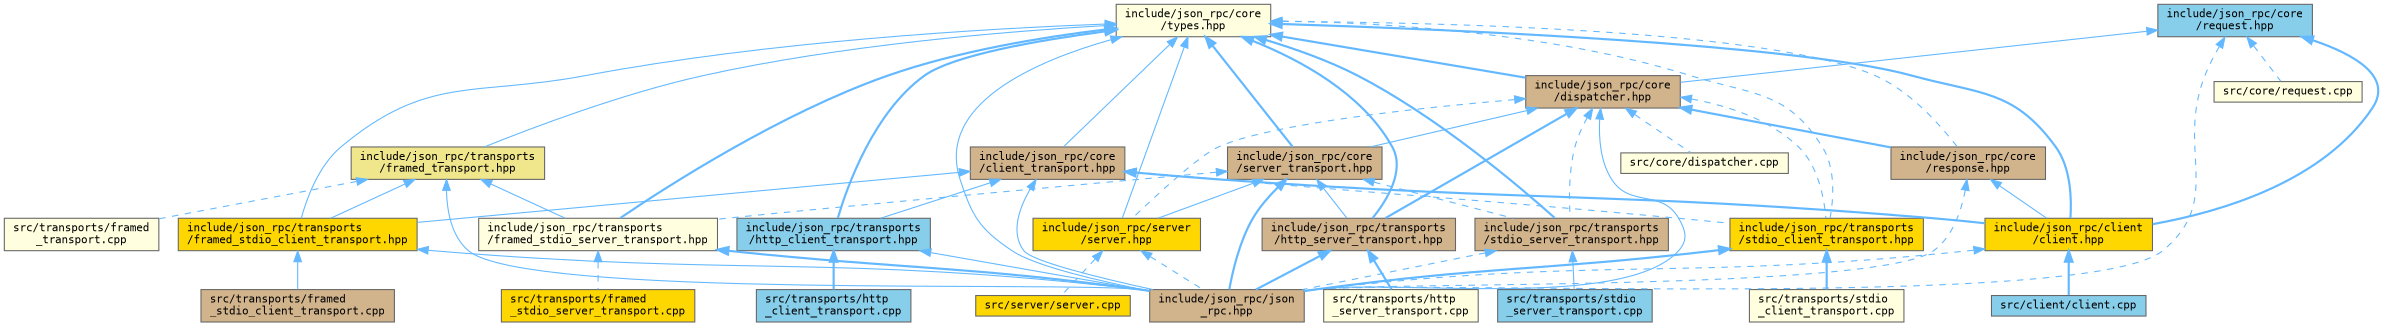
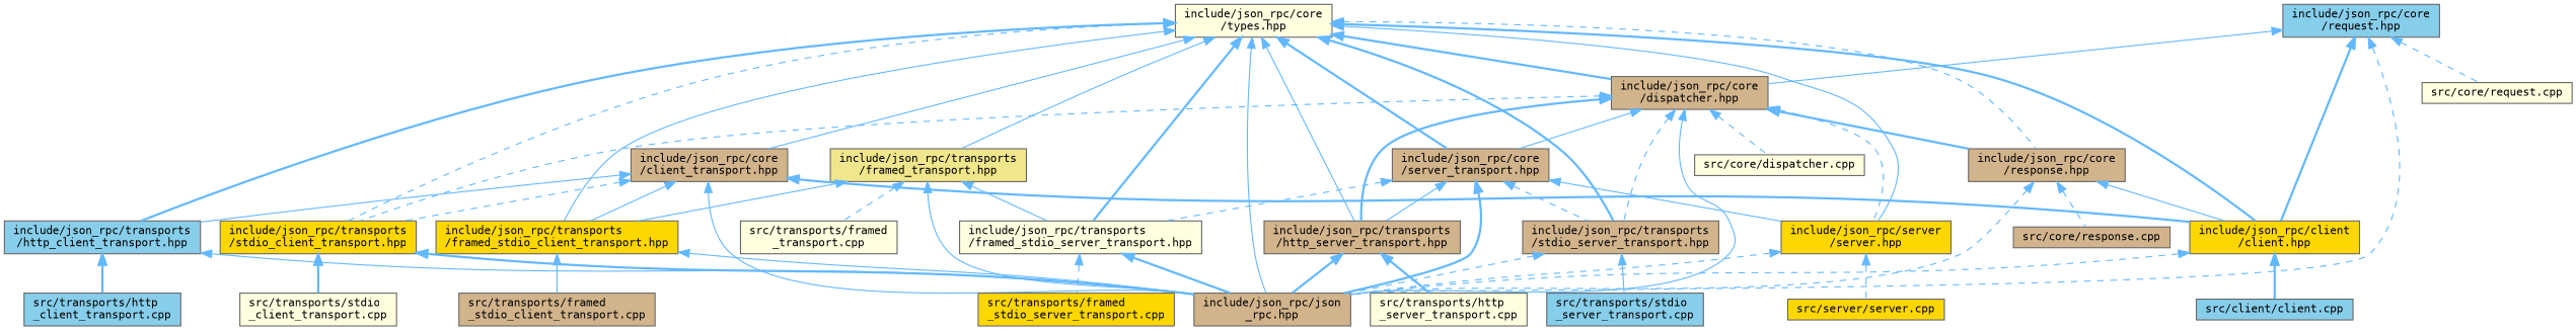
  digraph {
    fontname="DejaVu Sans Mono"
    node [color=grey40 fillcolor=tan fontname="DejaVu Sans Mono" fontsize=10 shape=box style=filled]
    edge [color=steelblue1 dir=back fontname="DejaVu Sans Mono" fontsize=10 labelfontname=Helvetica labelfontsize=10 style=solid]
    n1 [color=gray40 fillcolor=lightyellow fontcolor=black height=0.2 label="include/json_rpc/core\l/types.hpp" width=0.4]
    n2 [fillcolor=gold height=0.2 label="include/json_rpc/client\l/client.hpp" width=0.4]
    n3 [height=0.2 label="include/json_rpc/json\l_rpc.hpp" width=0.4]
    n4 [height=0.2 label="include/json_rpc/core\l/client_transport.hpp" width=0.4]
    n5 [fillcolor=gold height=0.2 label="include/json_rpc/transports\l/framed_stdio_client_transport.hpp" width=0.4]
    n6 [fillcolor=skyblue height=0.2 label="include/json_rpc/transports\l/http_client_transport.hpp" width=0.4]
    n7 [fillcolor=gold height=0.2 label="include/json_rpc/transports\l/stdio_client_transport.hpp" width=0.4]
    n8 [height=0.2 label="include/json_rpc/core\l/dispatcher.hpp" width=0.4]
    n9 [height=0.2 label="include/json_rpc/core\l/server_transport.hpp" width=0.4]
    n10 [fillcolor=gold height=0.2 label="include/json_rpc/server\l/server.hpp" width=0.4]
    n11 [fillcolor=lightyellow height=0.2 label="include/json_rpc/transports\l/framed_stdio_server_transport.hpp" width=0.4]
    n12 [height=0.2 label="include/json_rpc/transports\l/http_server_transport.hpp" width=0.4]
    n13 [height=0.2 label="include/json_rpc/transports\l/stdio_server_transport.hpp" width=0.4]
    n14 [height=0.2 label="include/json_rpc/core\l/response.hpp" width=0.4]
    n15 [fillcolor=khaki height=0.2 label="include/json_rpc/transports\l/framed_transport.hpp" width=0.4]
    n16 [fillcolor=skyblue height=0.2 label="src/client/client.cpp" width=0.4]
    n17 [height=0.2 label="src/transports/framed\l_stdio_client_transport.cpp" width=0.4]
    n18 [fillcolor=skyblue height=0.2 label="src/transports/http\l_client_transport.cpp" width=0.4]
    n19 [fillcolor=lightyellow height=0.2 label="src/transports/stdio\l_client_transport.cpp" width=0.4]
    n20 [fillcolor=lightyellow height=0.2 label="src/core/dispatcher.cpp" width=0.4]
    n21 [fillcolor=gold height=0.2 label="src/server/server.cpp" width=0.4]
    n22 [fillcolor=gold height=0.2 label="src/transports/framed\l_stdio_server_transport.cpp" width=0.4]
    n23 [fillcolor=lightyellow height=0.2 label="src/transports/http\l_server_transport.cpp" width=0.4]
    n24 [fillcolor=skyblue height=0.2 label="src/transports/stdio\l_server_transport.cpp" width=0.4]
    n25 [fillcolor=skyblue height=0.2 label="include/json_rpc/core\l/request.hpp" width=0.4]
    n26 [fillcolor=lightyellow height=0.2 label="src/core/request.cpp" width=0.4]
+   n27 [height=0.2 label="src/core/response.cpp" width=0.4]
    n28 [fillcolor=lightyellow height=0.2 label="src/transports/framed\l_transport.cpp" width=0.4]
    n1 -> n2 [style=bold]
    n1 -> n3
    n1 -> n4
    n1 -> n5
    n1 -> n6 [style=bold]
    n1 -> n7 [style=dashed]
    n1 -> n8 [style=bold]
    n1 -> n9 [style=bold]
    n1 -> n10
    n1 -> n11 [style=bold]
-   n1 -> n12 [style=bold]
+   n1 -> n12
    n1 -> n13 [style=bold]
    n1 -> n14 [style=dashed]
    n1 -> n15
    n2 -> n3 [style=dashed]
    n2 -> n16 [style=bold]
    n4 -> n2 [style=bold]
    n4 -> n3
    n4 -> n5
    n4 -> n6
    n4 -> n7 [style=dashed]
    n5 -> n3
    n5 -> n17
    n6 -> n3
    n6 -> n18 [style=bold]
    n7 -> n3 [style=bold]
    n7 -> n19 [style=bold]
    n8 -> n3
    n8 -> n7 [style=dashed]
    n8 -> n9
    n8 -> n10 [style=dashed]
    n8 -> n12 [style=bold]
    n8 -> n13 [style=dashed]
    n8 -> n14 [style=bold]
    n8 -> n20 [style=dashed]
    n9 -> n3 [style=bold]
    n9 -> n10
    n9 -> n11 [style=dashed]
    n9 -> n12
    n9 -> n13 [style=dashed]
    n10 -> n3 [style=dashed]
    n10 -> n21 [style=dashed]
    n11 -> n3 [style=bold]
    n11 -> n22 [style=dashed]
    n12 -> n3 [style=bold]
    n12 -> n23 [style=bold]
    n13 -> n3 [style=dashed]
    n13 -> n24
    n14 -> n2
    n14 -> n3 [style=dashed]
+   n14 -> n27 [style=dashed]
    n15 -> n3
    n15 -> n5
    n15 -> n11
    n15 -> n28 [style=dashed]
    n25 -> n2 [style=bold]
    n25 -> n3 [style=dashed]
    n25 -> n8
    n25 -> n26 [style=dashed]
  }
